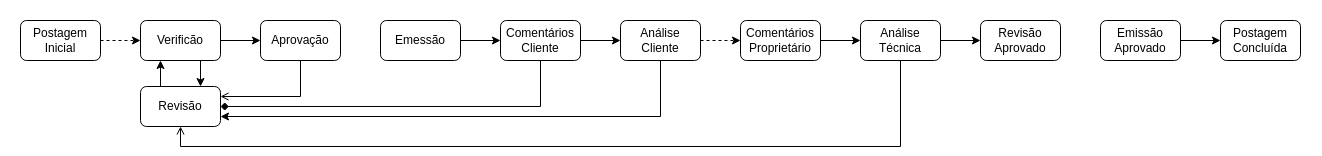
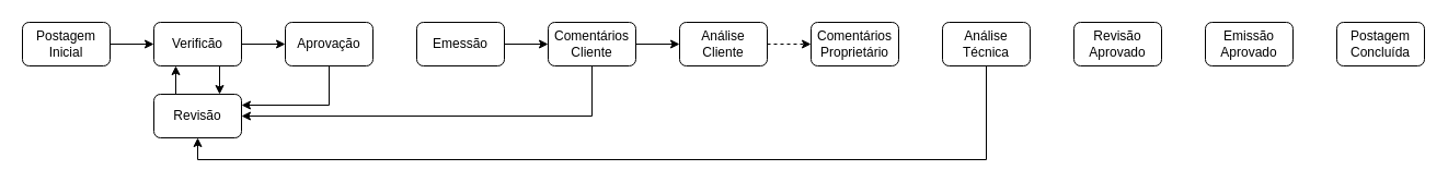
  <mxCell id="0" />
  <mxCell id="1" parent="0" />
- <mxCell id="2" value="" style="edgeStyle=orthogonalEdgeStyle;rounded=0;orthogonalLoop=1;jettySize=auto;html=1;fontFamily=Helvetica;fontSize=12;fontColor=default;dashed=1;" edge="1" parent="1" source="3" target="8"><mxGeometry relative="1" as="geometry" /></mxCell>
+ <mxCell id="2" value="" style="edgeStyle=orthogonalEdgeStyle;rounded=0;orthogonalLoop=1;jettySize=auto;html=1;fontFamily=Helvetica;fontSize=12;fontColor=default;" edge="1" parent="1" source="3" target="8"><mxGeometry relative="1" as="geometry" /></mxCell>
  <mxCell id="3" value="Postagem Inicial" style="whiteSpace=wrap;html=1;aspect=fixed;align=center;verticalAlign=middle;fontFamily=Helvetica;fontSize=12;fillColor=none;rounded=1;glass=0;rotation=0;" vertex="1" parent="1"><mxGeometry x="20" y="20" width="80" height="40" as="geometry" /></mxCell>
  <mxCell id="4" style="edgeStyle=orthogonalEdgeStyle;rounded=0;orthogonalLoop=1;jettySize=auto;html=1;exitX=0.25;exitY=0;exitDx=0;exitDy=0;entryX=0.25;entryY=1;entryDx=0;entryDy=0;fontFamily=Helvetica;fontSize=12;fontColor=default;" edge="1" parent="1" source="5" target="8"><mxGeometry relative="1" as="geometry" /></mxCell>
  <mxCell id="5" value="Revisão" style="whiteSpace=wrap;html=1;aspect=fixed;align=center;verticalAlign=middle;fontFamily=Helvetica;fontSize=12;fillColor=none;rounded=1;glass=0;rotation=0;" vertex="1" parent="1"><mxGeometry x="140" y="86" width="80" height="40" as="geometry" /></mxCell>
  <mxCell id="6" style="edgeStyle=orthogonalEdgeStyle;rounded=0;orthogonalLoop=1;jettySize=auto;html=1;exitX=0.75;exitY=1;exitDx=0;exitDy=0;entryX=0.75;entryY=0;entryDx=0;entryDy=0;fontFamily=Helvetica;fontSize=12;fontColor=default;" edge="1" parent="1" source="8" target="5"><mxGeometry relative="1" as="geometry" /></mxCell>
  <mxCell id="7" value="" style="edgeStyle=orthogonalEdgeStyle;rounded=0;orthogonalLoop=1;jettySize=auto;html=1;fontFamily=Helvetica;fontSize=12;fontColor=default;strokeColor=default;align=center;verticalAlign=middle;labelBackgroundColor=default;endArrow=classic;" edge="1" parent="1" source="8" target="10"><mxGeometry relative="1" as="geometry" /></mxCell>
  <mxCell id="8" value="Verificão" style="whiteSpace=wrap;html=1;aspect=fixed;align=center;verticalAlign=middle;fontFamily=Helvetica;fontSize=12;fillColor=none;rounded=1;glass=0;rotation=0;" vertex="1" parent="1"><mxGeometry x="140" y="20" width="80" height="40" as="geometry" /></mxCell>
- <mxCell id="9" style="edgeStyle=orthogonalEdgeStyle;rounded=0;orthogonalLoop=1;jettySize=auto;html=1;exitX=0.5;exitY=1;exitDx=0;exitDy=0;entryX=1;entryY=0.25;entryDx=0;entryDy=0;fontFamily=Helvetica;fontSize=12;fontColor=default;endArrow=open;" edge="1" parent="1" source="10" target="5"><mxGeometry relative="1" as="geometry" /></mxCell>
+ <mxCell id="9" style="edgeStyle=orthogonalEdgeStyle;rounded=0;orthogonalLoop=1;jettySize=auto;html=1;exitX=0.5;exitY=1;exitDx=0;exitDy=0;entryX=1;entryY=0.25;entryDx=0;entryDy=0;fontFamily=Helvetica;fontSize=12;fontColor=default;" edge="1" parent="1" source="10" target="5"><mxGeometry relative="1" as="geometry" /></mxCell>
  <mxCell id="10" value="Aprovação" style="whiteSpace=wrap;html=1;aspect=fixed;align=center;verticalAlign=middle;fontFamily=Helvetica;fontSize=12;fillColor=none;rounded=1;glass=0;rotation=0;" vertex="1" parent="1"><mxGeometry x="260" y="20" width="80" height="40" as="geometry" /></mxCell>
  <mxCell id="11" value="" style="edgeStyle=orthogonalEdgeStyle;rounded=0;orthogonalLoop=1;jettySize=auto;html=1;fontFamily=Helvetica;fontSize=12;fontColor=default;" edge="1" parent="1" source="12" target="15"><mxGeometry relative="1" as="geometry" /></mxCell>
  <mxCell id="12" value="Emessão" style="whiteSpace=wrap;html=1;aspect=fixed;align=center;verticalAlign=middle;fontFamily=Helvetica;fontSize=12;fillColor=none;rounded=1;glass=0;rotation=0;" vertex="1" parent="1"><mxGeometry x="380" y="20" width="80" height="40" as="geometry" /></mxCell>
- <mxCell id="13" style="edgeStyle=orthogonalEdgeStyle;rounded=0;orthogonalLoop=1;jettySize=auto;html=1;exitX=0.5;exitY=1;exitDx=0;exitDy=0;entryX=1;entryY=0.5;entryDx=0;entryDy=0;fontFamily=Helvetica;fontSize=12;fontColor=default;endArrow=diamond;" edge="1" parent="1" source="15" target="5"><mxGeometry relative="1" as="geometry" /></mxCell>
+ <mxCell id="13" style="edgeStyle=orthogonalEdgeStyle;rounded=0;orthogonalLoop=1;jettySize=auto;html=1;exitX=0.5;exitY=1;exitDx=0;exitDy=0;entryX=1;entryY=0.5;entryDx=0;entryDy=0;fontFamily=Helvetica;fontSize=12;fontColor=default;" edge="1" parent="1" source="15" target="5"><mxGeometry relative="1" as="geometry" /></mxCell>
  <mxCell id="14" value="" style="edgeStyle=orthogonalEdgeStyle;rounded=0;orthogonalLoop=1;jettySize=auto;html=1;fontFamily=Helvetica;fontSize=12;fontColor=default;" edge="1" parent="1" source="15" target="18"><mxGeometry relative="1" as="geometry" /></mxCell>
  <mxCell id="15" value="Comentários Cliente" style="whiteSpace=wrap;html=1;aspect=fixed;align=center;verticalAlign=middle;fontFamily=Helvetica;fontSize=12;fillColor=none;rounded=1;glass=0;rotation=0;" vertex="1" parent="1"><mxGeometry x="500" y="20" width="80" height="40" as="geometry" /></mxCell>
- <mxCell id="16" style="edgeStyle=orthogonalEdgeStyle;rounded=0;orthogonalLoop=1;jettySize=auto;html=1;exitX=0.5;exitY=1;exitDx=0;exitDy=0;entryX=1;entryY=0.75;entryDx=0;entryDy=0;fontFamily=Helvetica;fontSize=12;fontColor=default;" edge="1" parent="1" source="18" target="5"><mxGeometry relative="1" as="geometry" /></mxCell>
  <mxCell id="17" value="" style="edgeStyle=orthogonalEdgeStyle;rounded=0;orthogonalLoop=1;jettySize=auto;html=1;fontFamily=Helvetica;fontSize=12;fontColor=default;dashed=1;" edge="1" parent="1" source="18" target="20"><mxGeometry relative="1" as="geometry" /></mxCell>
  <mxCell id="18" value="Análise Cliente" style="whiteSpace=wrap;html=1;aspect=fixed;align=center;verticalAlign=middle;fontFamily=Helvetica;fontSize=12;fillColor=none;rounded=1;glass=0;rotation=0;" vertex="1" parent="1"><mxGeometry x="620" y="20" width="80" height="40" as="geometry" /></mxCell>
- <mxCell id="19" value="" style="edgeStyle=orthogonalEdgeStyle;rounded=0;orthogonalLoop=1;jettySize=auto;html=1;fontFamily=Helvetica;fontSize=12;fontColor=default;" edge="1" parent="1" source="20" target="23"><mxGeometry relative="1" as="geometry" /></mxCell>
  <mxCell id="20" value="Comentários Proprietário" style="whiteSpace=wrap;html=1;aspect=fixed;align=center;verticalAlign=middle;fontFamily=Helvetica;fontSize=12;fillColor=none;rounded=1;glass=0;rotation=0;" vertex="1" parent="1"><mxGeometry x="740" y="20" width="80" height="40" as="geometry" /></mxCell>
- <mxCell id="21" value="" style="edgeStyle=orthogonalEdgeStyle;rounded=0;orthogonalLoop=1;jettySize=auto;html=1;fontFamily=Helvetica;fontSize=12;fontColor=default;" edge="1" parent="1" source="23" target="24"><mxGeometry relative="1" as="geometry" /></mxCell>
- <mxCell id="22" style="edgeStyle=orthogonalEdgeStyle;rounded=0;orthogonalLoop=1;jettySize=auto;html=1;exitX=0.5;exitY=1;exitDx=0;exitDy=0;entryX=0.5;entryY=1;entryDx=0;entryDy=0;fontFamily=Helvetica;fontSize=12;fontColor=default;endArrow=open;" edge="1" parent="1" source="23" target="5"><mxGeometry relative="1" as="geometry" /></mxCell>
+ <mxCell id="22" style="edgeStyle=orthogonalEdgeStyle;rounded=0;orthogonalLoop=1;jettySize=auto;html=1;exitX=0.5;exitY=1;exitDx=0;exitDy=0;entryX=0.5;entryY=1;entryDx=0;entryDy=0;fontFamily=Helvetica;fontSize=12;fontColor=default;" edge="1" parent="1" source="23" target="5"><mxGeometry relative="1" as="geometry" /></mxCell>
  <mxCell id="23" value="Análise Técnica" style="whiteSpace=wrap;html=1;aspect=fixed;align=center;verticalAlign=middle;fontFamily=Helvetica;fontSize=12;fillColor=none;rounded=1;glass=0;rotation=0;" vertex="1" parent="1"><mxGeometry x="860" y="20" width="80" height="40" as="geometry" /></mxCell>
  <mxCell id="24" value="Revisão Aprovado" style="whiteSpace=wrap;html=1;aspect=fixed;align=center;verticalAlign=middle;fontFamily=Helvetica;fontSize=12;fillColor=none;rounded=1;glass=0;rotation=0;" vertex="1" parent="1"><mxGeometry x="980" y="20" width="80" height="40" as="geometry" /></mxCell>
- <mxCell id="25" value="" style="edgeStyle=orthogonalEdgeStyle;rounded=0;orthogonalLoop=1;jettySize=auto;html=1;fontFamily=Helvetica;fontSize=12;fontColor=default;" edge="1" parent="1" source="26" target="27"><mxGeometry relative="1" as="geometry" /></mxCell>
  <mxCell id="26" value="Emissão Aprovado" style="whiteSpace=wrap;html=1;aspect=fixed;align=center;verticalAlign=middle;fontFamily=Helvetica;fontSize=12;fillColor=none;rounded=1;glass=0;rotation=0;" vertex="1" parent="1"><mxGeometry x="1100" y="20" width="80" height="40" as="geometry" /></mxCell>
  <mxCell id="27" value="Postagem Concluída" style="whiteSpace=wrap;html=1;aspect=fixed;align=center;verticalAlign=middle;fontFamily=Helvetica;fontSize=12;fillColor=none;rounded=1;glass=0;rotation=0;" vertex="1" parent="1"><mxGeometry x="1220" y="20" width="80" height="40" as="geometry" /></mxCell>
